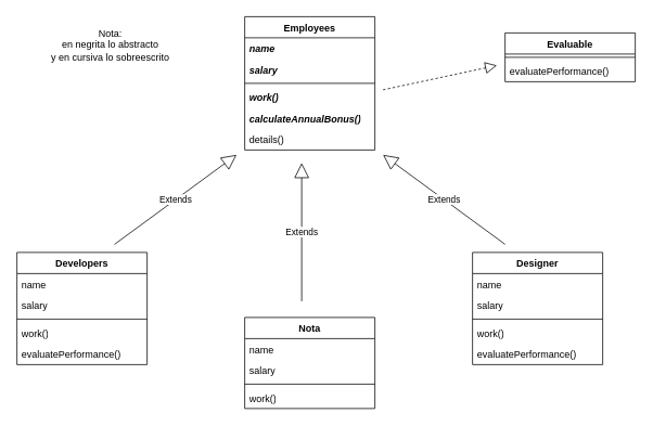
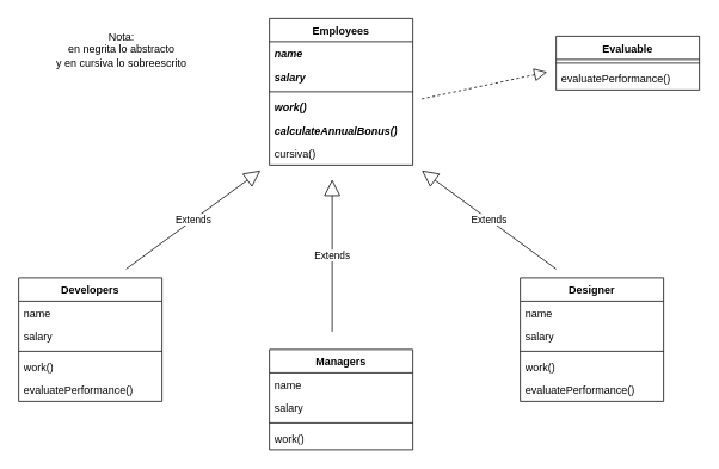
  <mxCell id="0" />
  <mxCell id="1" parent="0" />
  <mxCell id="2" value="Employees" style="swimlane;fontStyle=1;align=center;verticalAlign=top;childLayout=stackLayout;horizontal=1;startSize=26;horizontalStack=0;resizeParent=1;resizeParentMax=0;resizeLast=0;collapsible=1;marginBottom=0;whiteSpace=wrap;html=1;" parent="1" vertex="1"><mxGeometry x="300" y="20" width="160" height="164" as="geometry" /></mxCell>
  <mxCell id="3" value="name" style="text;strokeColor=none;fillColor=none;align=left;verticalAlign=top;spacingLeft=4;spacingRight=4;overflow=hidden;rotatable=0;points=[[0,0.5],[1,0.5]];portConstraint=eastwest;whiteSpace=wrap;html=1;fontStyle=3" parent="2" vertex="1"><mxGeometry y="26" width="160" height="26" as="geometry" /></mxCell>
  <mxCell id="4" value="salary" style="text;strokeColor=none;fillColor=none;align=left;verticalAlign=top;spacingLeft=4;spacingRight=4;overflow=hidden;rotatable=0;points=[[0,0.5],[1,0.5]];portConstraint=eastwest;whiteSpace=wrap;html=1;fontStyle=3" vertex="1" parent="2"><mxGeometry y="52" width="160" height="26" as="geometry" /></mxCell>
  <mxCell id="5" value="" style="line;strokeWidth=1;fillColor=none;align=left;verticalAlign=middle;spacingTop=-1;spacingLeft=3;spacingRight=3;rotatable=0;labelPosition=right;points=[];portConstraint=eastwest;strokeColor=inherit;" parent="2" vertex="1"><mxGeometry y="78" width="160" height="8" as="geometry" /></mxCell>
  <mxCell id="6" value="work()" style="text;strokeColor=none;fillColor=none;align=left;verticalAlign=top;spacingLeft=4;spacingRight=4;overflow=hidden;rotatable=0;points=[[0,0.5],[1,0.5]];portConstraint=eastwest;whiteSpace=wrap;html=1;fontStyle=3" parent="2" vertex="1"><mxGeometry y="86" width="160" height="26" as="geometry" /></mxCell>
  <mxCell id="7" value="calculateAnnualBonus()" style="text;strokeColor=none;fillColor=none;align=left;verticalAlign=top;spacingLeft=4;spacingRight=4;overflow=hidden;rotatable=0;points=[[0,0.5],[1,0.5]];portConstraint=eastwest;whiteSpace=wrap;html=1;fontStyle=3" vertex="1" parent="2"><mxGeometry y="112" width="160" height="26" as="geometry" /></mxCell>
- <mxCell id="8" value="details()" style="text;strokeColor=none;fillColor=none;align=left;verticalAlign=top;spacingLeft=4;spacingRight=4;overflow=hidden;rotatable=0;points=[[0,0.5],[1,0.5]];portConstraint=eastwest;whiteSpace=wrap;html=1;" vertex="1" parent="2"><mxGeometry y="138" width="160" height="26" as="geometry" /></mxCell>
+ <mxCell id="8" value="cursiva()" style="text;strokeColor=none;fillColor=none;align=left;verticalAlign=top;spacingLeft=4;spacingRight=4;overflow=hidden;rotatable=0;points=[[0,0.5],[1,0.5]];portConstraint=eastwest;whiteSpace=wrap;html=1;" vertex="1" parent="2"><mxGeometry y="138" width="160" height="26" as="geometry" /></mxCell>
  <mxCell id="9" value="Developers" style="swimlane;fontStyle=1;align=center;verticalAlign=top;childLayout=stackLayout;horizontal=1;startSize=26;horizontalStack=0;resizeParent=1;resizeParentMax=0;resizeLast=0;collapsible=1;marginBottom=0;whiteSpace=wrap;html=1;" parent="1" vertex="1"><mxGeometry x="20" y="310" width="160" height="138" as="geometry" /></mxCell>
  <mxCell id="10" value="name" style="text;strokeColor=none;fillColor=none;align=left;verticalAlign=top;spacingLeft=4;spacingRight=4;overflow=hidden;rotatable=0;points=[[0,0.5],[1,0.5]];portConstraint=eastwest;whiteSpace=wrap;html=1;" parent="9" vertex="1"><mxGeometry y="26" width="160" height="26" as="geometry" /></mxCell>
  <mxCell id="11" value="salary" style="text;strokeColor=none;fillColor=none;align=left;verticalAlign=top;spacingLeft=4;spacingRight=4;overflow=hidden;rotatable=0;points=[[0,0.5],[1,0.5]];portConstraint=eastwest;whiteSpace=wrap;html=1;" vertex="1" parent="9"><mxGeometry y="52" width="160" height="26" as="geometry" /></mxCell>
  <mxCell id="12" value="" style="line;strokeWidth=1;fillColor=none;align=left;verticalAlign=middle;spacingTop=-1;spacingLeft=3;spacingRight=3;rotatable=0;labelPosition=right;points=[];portConstraint=eastwest;strokeColor=inherit;" parent="9" vertex="1"><mxGeometry y="78" width="160" height="8" as="geometry" /></mxCell>
  <mxCell id="13" value="work()" style="text;strokeColor=none;fillColor=none;align=left;verticalAlign=top;spacingLeft=4;spacingRight=4;overflow=hidden;rotatable=0;points=[[0,0.5],[1,0.5]];portConstraint=eastwest;whiteSpace=wrap;html=1;" parent="9" vertex="1"><mxGeometry y="86" width="160" height="26" as="geometry" /></mxCell>
  <mxCell id="14" value="evaluatePerformance()" style="text;strokeColor=none;fillColor=none;align=left;verticalAlign=top;spacingLeft=4;spacingRight=4;overflow=hidden;rotatable=0;points=[[0,0.5],[1,0.5]];portConstraint=eastwest;whiteSpace=wrap;html=1;" vertex="1" parent="9"><mxGeometry y="112" width="160" height="26" as="geometry" /></mxCell>
- <mxCell id="15" value="Nota" style="swimlane;fontStyle=1;align=center;verticalAlign=top;childLayout=stackLayout;horizontal=1;startSize=26;horizontalStack=0;resizeParent=1;resizeParentMax=0;resizeLast=0;collapsible=1;marginBottom=0;whiteSpace=wrap;html=1;" parent="1" vertex="1"><mxGeometry x="300" y="390" width="160" height="112" as="geometry" /></mxCell>
+ <mxCell id="15" value="Managers" style="swimlane;fontStyle=1;align=center;verticalAlign=top;childLayout=stackLayout;horizontal=1;startSize=26;horizontalStack=0;resizeParent=1;resizeParentMax=0;resizeLast=0;collapsible=1;marginBottom=0;whiteSpace=wrap;html=1;" parent="1" vertex="1"><mxGeometry x="300" y="390" width="160" height="112" as="geometry" /></mxCell>
  <mxCell id="16" value="name" style="text;strokeColor=none;fillColor=none;align=left;verticalAlign=top;spacingLeft=4;spacingRight=4;overflow=hidden;rotatable=0;points=[[0,0.5],[1,0.5]];portConstraint=eastwest;whiteSpace=wrap;html=1;" vertex="1" parent="15"><mxGeometry y="26" width="160" height="26" as="geometry" /></mxCell>
  <mxCell id="17" value="salary" style="text;strokeColor=none;fillColor=none;align=left;verticalAlign=top;spacingLeft=4;spacingRight=4;overflow=hidden;rotatable=0;points=[[0,0.5],[1,0.5]];portConstraint=eastwest;whiteSpace=wrap;html=1;" vertex="1" parent="15"><mxGeometry y="52" width="160" height="26" as="geometry" /></mxCell>
  <mxCell id="18" value="" style="line;strokeWidth=1;fillColor=none;align=left;verticalAlign=middle;spacingTop=-1;spacingLeft=3;spacingRight=3;rotatable=0;labelPosition=right;points=[];portConstraint=eastwest;strokeColor=inherit;" parent="15" vertex="1"><mxGeometry y="78" width="160" height="8" as="geometry" /></mxCell>
  <mxCell id="19" value="work()" style="text;strokeColor=none;fillColor=none;align=left;verticalAlign=top;spacingLeft=4;spacingRight=4;overflow=hidden;rotatable=0;points=[[0,0.5],[1,0.5]];portConstraint=eastwest;whiteSpace=wrap;html=1;" vertex="1" parent="15"><mxGeometry y="86" width="160" height="26" as="geometry" /></mxCell>
  <mxCell id="20" value="Designer" style="swimlane;fontStyle=1;align=center;verticalAlign=top;childLayout=stackLayout;horizontal=1;startSize=26;horizontalStack=0;resizeParent=1;resizeParentMax=0;resizeLast=0;collapsible=1;marginBottom=0;whiteSpace=wrap;html=1;" parent="1" vertex="1"><mxGeometry x="580" y="310" width="160" height="138" as="geometry" /></mxCell>
  <mxCell id="21" value="name" style="text;strokeColor=none;fillColor=none;align=left;verticalAlign=top;spacingLeft=4;spacingRight=4;overflow=hidden;rotatable=0;points=[[0,0.5],[1,0.5]];portConstraint=eastwest;whiteSpace=wrap;html=1;" vertex="1" parent="20"><mxGeometry y="26" width="160" height="26" as="geometry" /></mxCell>
  <mxCell id="22" value="salary" style="text;strokeColor=none;fillColor=none;align=left;verticalAlign=top;spacingLeft=4;spacingRight=4;overflow=hidden;rotatable=0;points=[[0,0.5],[1,0.5]];portConstraint=eastwest;whiteSpace=wrap;html=1;" vertex="1" parent="20"><mxGeometry y="52" width="160" height="26" as="geometry" /></mxCell>
  <mxCell id="23" value="" style="line;strokeWidth=1;fillColor=none;align=left;verticalAlign=middle;spacingTop=-1;spacingLeft=3;spacingRight=3;rotatable=0;labelPosition=right;points=[];portConstraint=eastwest;strokeColor=inherit;" parent="20" vertex="1"><mxGeometry y="78" width="160" height="8" as="geometry" /></mxCell>
  <mxCell id="24" value="work()" style="text;strokeColor=none;fillColor=none;align=left;verticalAlign=top;spacingLeft=4;spacingRight=4;overflow=hidden;rotatable=0;points=[[0,0.5],[1,0.5]];portConstraint=eastwest;whiteSpace=wrap;html=1;" vertex="1" parent="20"><mxGeometry y="86" width="160" height="26" as="geometry" /></mxCell>
  <mxCell id="25" value="evaluatePerformance()" style="text;strokeColor=none;fillColor=none;align=left;verticalAlign=top;spacingLeft=4;spacingRight=4;overflow=hidden;rotatable=0;points=[[0,0.5],[1,0.5]];portConstraint=eastwest;whiteSpace=wrap;html=1;" vertex="1" parent="20"><mxGeometry y="112" width="160" height="26" as="geometry" /></mxCell>
  <mxCell id="26" value="Extends" style="endArrow=block;endSize=16;endFill=0;html=1;rounded=0;" parent="1" edge="1"><mxGeometry width="160" relative="1" as="geometry"><mxPoint x="140" y="300" as="sourcePoint" /><mxPoint x="290" y="190" as="targetPoint" /></mxGeometry></mxCell>
  <mxCell id="27" value="Extends" style="endArrow=block;endSize=16;endFill=0;html=1;rounded=0;" parent="1" edge="1"><mxGeometry width="160" relative="1" as="geometry"><mxPoint x="620" y="300" as="sourcePoint" /><mxPoint x="470" y="190" as="targetPoint" /></mxGeometry></mxCell>
  <mxCell id="28" value="Extends" style="endArrow=block;endSize=16;endFill=0;html=1;rounded=0;" parent="1" edge="1"><mxGeometry width="160" relative="1" as="geometry"><mxPoint x="370" y="370" as="sourcePoint" /><mxPoint x="370" y="200" as="targetPoint" /></mxGeometry></mxCell>
  <mxCell id="29" value="Nota:&lt;div&gt;en negrita lo abstracto&lt;/div&gt;&lt;div&gt;y en cursiva lo sobreescrito&lt;/div&gt;" style="text;html=1;align=center;verticalAlign=middle;whiteSpace=wrap;rounded=0;" vertex="1" parent="1"><mxGeometry x="40" y="20" width="190" height="70" as="geometry" /></mxCell>
  <mxCell id="30" value="Evaluable" style="swimlane;fontStyle=1;align=center;verticalAlign=top;childLayout=stackLayout;horizontal=1;startSize=26;horizontalStack=0;resizeParent=1;resizeParentMax=0;resizeLast=0;collapsible=1;marginBottom=0;whiteSpace=wrap;html=1;" vertex="1" parent="1"><mxGeometry x="620" y="40" width="160" height="60" as="geometry" /></mxCell>
  <mxCell id="31" value="" style="line;strokeWidth=1;fillColor=none;align=left;verticalAlign=middle;spacingTop=-1;spacingLeft=3;spacingRight=3;rotatable=0;labelPosition=right;points=[];portConstraint=eastwest;strokeColor=inherit;" vertex="1" parent="30"><mxGeometry y="26" width="160" height="8" as="geometry" /></mxCell>
  <mxCell id="32" value="evaluatePerformance()" style="text;strokeColor=none;fillColor=none;align=left;verticalAlign=top;spacingLeft=4;spacingRight=4;overflow=hidden;rotatable=0;points=[[0,0.5],[1,0.5]];portConstraint=eastwest;whiteSpace=wrap;html=1;" vertex="1" parent="30"><mxGeometry y="34" width="160" height="26" as="geometry" /></mxCell>
  <mxCell id="33" value="" style="endArrow=block;dashed=1;endFill=0;endSize=12;html=1;rounded=0;" edge="1" parent="1"><mxGeometry width="160" relative="1" as="geometry"><mxPoint x="470" y="110" as="sourcePoint" /><mxPoint x="610" y="80" as="targetPoint" /></mxGeometry></mxCell>
